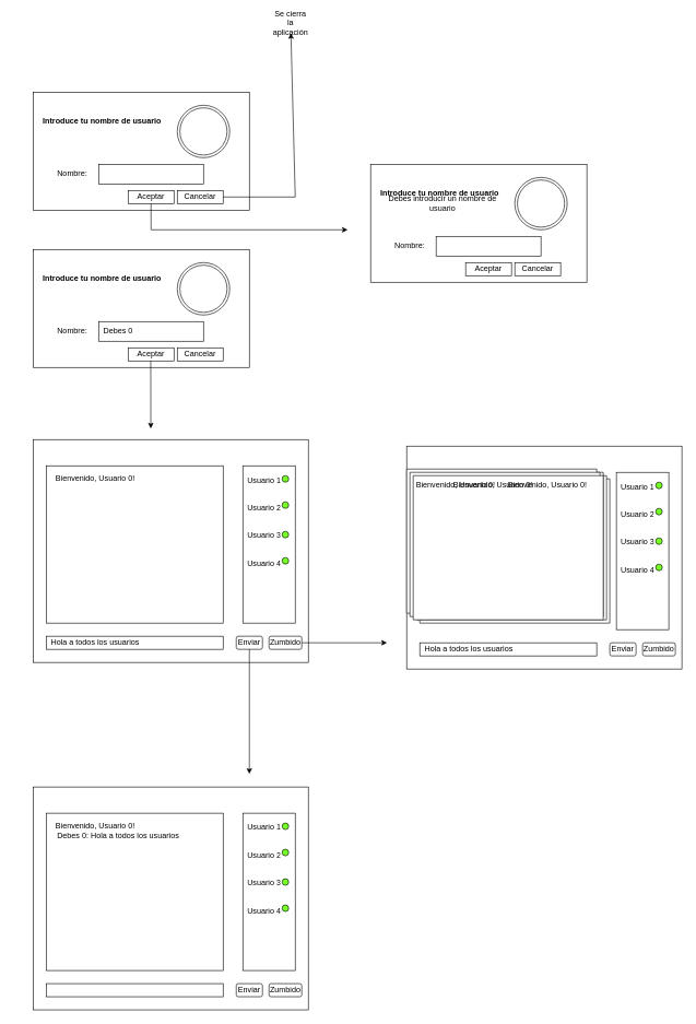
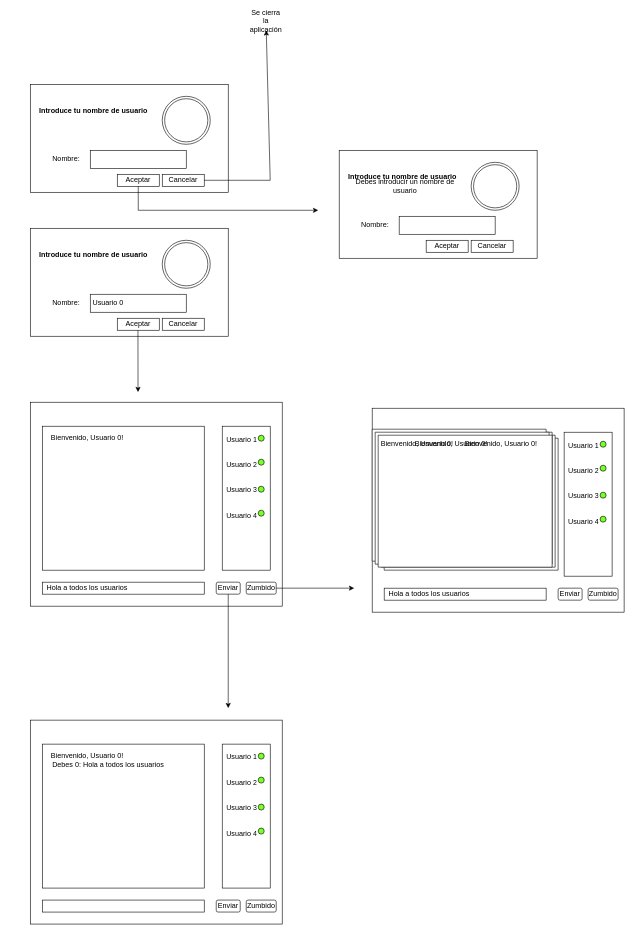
  <mxCell id="0" />
  <mxCell id="1" parent="0" />
  <mxCell id="2" value="" style="rounded=0;whiteSpace=wrap;html=1;" vertex="1" parent="1"><mxGeometry x="50" y="380" width="330" height="180" as="geometry" /></mxCell>
  <mxCell id="3" value="" style="ellipse;shape=doubleEllipse;whiteSpace=wrap;html=1;aspect=fixed;" vertex="1" parent="1"><mxGeometry x="270" y="400" width="80" height="80" as="geometry" /></mxCell>
  <mxCell id="4" value="&lt;font style=&quot;font-size: 12px;&quot;&gt;Introduce tu nombre de usuario&lt;/font&gt;" style="text;strokeColor=none;fillColor=none;html=1;fontSize=24;fontStyle=1;verticalAlign=middle;align=center;" vertex="1" parent="1"><mxGeometry x="20" y="420" width="270" as="geometry" /></mxCell>
  <mxCell id="5" value="Nombre:" style="text;html=1;align=center;verticalAlign=middle;whiteSpace=wrap;rounded=0;" vertex="1" parent="1"><mxGeometry x="80" y="490" width="60" height="30" as="geometry" /></mxCell>
  <mxCell id="6" value="" style="rounded=0;whiteSpace=wrap;html=1;" vertex="1" parent="1"><mxGeometry x="150" y="490" width="160" height="30" as="geometry" /></mxCell>
  <mxCell id="7" value="Aceptar" style="rounded=0;whiteSpace=wrap;html=1;" vertex="1" parent="1"><mxGeometry x="195" y="530" width="70" height="20" as="geometry" /></mxCell>
  <mxCell id="8" value="Cancelar" style="rounded=0;whiteSpace=wrap;html=1;" vertex="1" parent="1"><mxGeometry x="270" y="530" width="70" height="20" as="geometry" /></mxCell>
  <mxCell id="9" value="" style="rounded=0;whiteSpace=wrap;html=1;" vertex="1" parent="1"><mxGeometry x="50" y="670" width="420" height="340" as="geometry" /></mxCell>
  <mxCell id="10" value="" style="endArrow=classic;html=1;rounded=0;exitX=0.533;exitY=0.983;exitDx=0;exitDy=0;exitPerimeter=0;" edge="1" parent="1"><mxGeometry width="50" height="50" relative="1" as="geometry"><mxPoint x="229.5" y="550" as="sourcePoint" /><mxPoint x="229.61" y="653.06" as="targetPoint" /></mxGeometry></mxCell>
  <mxCell id="11" value="" style="rounded=0;whiteSpace=wrap;html=1;" vertex="1" parent="1"><mxGeometry x="370" y="710" width="80" height="240" as="geometry" /></mxCell>
  <mxCell id="12" value="" style="rounded=0;whiteSpace=wrap;html=1;" vertex="1" parent="1"><mxGeometry x="70" y="710" width="270" height="240" as="geometry" /></mxCell>
  <mxCell id="13" value="" style="rounded=0;whiteSpace=wrap;html=1;" vertex="1" parent="1"><mxGeometry x="70" y="970" width="270" height="20" as="geometry" /></mxCell>
  <mxCell id="14" value="Enviar" style="rounded=1;whiteSpace=wrap;html=1;" vertex="1" parent="1"><mxGeometry x="360" y="970" width="40" height="20" as="geometry" /></mxCell>
  <mxCell id="15" value="Zumbido" style="rounded=1;whiteSpace=wrap;html=1;" vertex="1" parent="1"><mxGeometry x="410" y="970" width="50" height="20" as="geometry" /></mxCell>
  <mxCell id="16" value="" style="shape=table;startSize=0;container=1;collapsible=0;childLayout=tableLayout;fontSize=11;fillColor=none;strokeColor=none;" vertex="1" parent="1"><mxGeometry x="370" y="710" width="80" height="170" as="geometry" /></mxCell>
  <mxCell id="17" value="" style="shape=tableRow;horizontal=0;startSize=0;swimlaneHead=0;swimlaneBody=0;strokeColor=inherit;top=0;left=0;bottom=0;right=0;collapsible=0;dropTarget=0;fillColor=none;points=[[0,0.5],[1,0.5]];portConstraint=eastwest;fontSize=16;" vertex="1" parent="16"><mxGeometry width="80" height="43" as="geometry" /></mxCell>
  <mxCell id="18" value="Usuario 1" style="shape=partialRectangle;html=1;whiteSpace=wrap;connectable=0;strokeColor=inherit;overflow=hidden;fillColor=none;top=0;left=0;bottom=0;right=0;pointerEvents=1;fontSize=12;align=left;spacingLeft=5;" vertex="1" parent="17"><mxGeometry width="80" height="43" as="geometry"><mxRectangle width="80" height="43" as="alternateBounds" /></mxGeometry></mxCell>
  <mxCell id="19" value="" style="shape=tableRow;horizontal=0;startSize=0;swimlaneHead=0;swimlaneBody=0;strokeColor=inherit;top=0;left=0;bottom=0;right=0;collapsible=0;dropTarget=0;fillColor=none;points=[[0,0.5],[1,0.5]];portConstraint=eastwest;fontSize=16;" vertex="1" parent="16"><mxGeometry y="43" width="80" height="42" as="geometry" /></mxCell>
  <mxCell id="20" value="Usuario 2" style="shape=partialRectangle;html=1;whiteSpace=wrap;connectable=0;strokeColor=inherit;overflow=hidden;fillColor=none;top=0;left=0;bottom=0;right=0;pointerEvents=1;fontSize=12;align=left;spacingLeft=5;" vertex="1" parent="19"><mxGeometry width="80" height="42" as="geometry"><mxRectangle width="80" height="42" as="alternateBounds" /></mxGeometry></mxCell>
  <mxCell id="21" value="" style="shape=tableRow;horizontal=0;startSize=0;swimlaneHead=0;swimlaneBody=0;strokeColor=inherit;top=0;left=0;bottom=0;right=0;collapsible=0;dropTarget=0;fillColor=none;points=[[0,0.5],[1,0.5]];portConstraint=eastwest;fontSize=16;" vertex="1" parent="16"><mxGeometry y="85" width="80" height="43" as="geometry" /></mxCell>
  <mxCell id="22" value="Usuario 3" style="shape=partialRectangle;html=1;whiteSpace=wrap;connectable=0;strokeColor=inherit;overflow=hidden;fillColor=none;top=0;left=0;bottom=0;right=0;pointerEvents=1;fontSize=12;align=left;spacingLeft=5;" vertex="1" parent="21"><mxGeometry width="80" height="43" as="geometry"><mxRectangle width="80" height="43" as="alternateBounds" /></mxGeometry></mxCell>
  <mxCell id="23" style="shape=tableRow;horizontal=0;startSize=0;swimlaneHead=0;swimlaneBody=0;strokeColor=inherit;top=0;left=0;bottom=0;right=0;collapsible=0;dropTarget=0;fillColor=none;points=[[0,0.5],[1,0.5]];portConstraint=eastwest;fontSize=16;" vertex="1" parent="16"><mxGeometry y="128" width="80" height="42" as="geometry" /></mxCell>
  <mxCell id="24" value="Usuario 4" style="shape=partialRectangle;html=1;whiteSpace=wrap;connectable=0;strokeColor=inherit;overflow=hidden;fillColor=none;top=0;left=0;bottom=0;right=0;pointerEvents=1;fontSize=12;align=left;spacingLeft=5;" vertex="1" parent="23"><mxGeometry width="80" height="42" as="geometry"><mxRectangle width="80" height="42" as="alternateBounds" /></mxGeometry></mxCell>
  <mxCell id="25" value="Bienvenido, Usuario 0!" style="text;html=1;align=center;verticalAlign=middle;whiteSpace=wrap;rounded=0;" vertex="1" parent="1"><mxGeometry x="60" y="720" width="170" height="20" as="geometry" /></mxCell>
  <mxCell id="26" value="" style="ellipse;whiteSpace=wrap;html=1;aspect=fixed;fillColor=light-dark(#77FF28,var(--ge-dark-color, #121212));" vertex="1" parent="1"><mxGeometry x="430" y="725" width="10" height="10" as="geometry" /></mxCell>
  <mxCell id="27" value="" style="ellipse;whiteSpace=wrap;html=1;aspect=fixed;fillColor=light-dark(#77FF28,#000000);" vertex="1" parent="1"><mxGeometry x="430" y="765" width="10" height="10" as="geometry" /></mxCell>
  <mxCell id="28" value="" style="ellipse;whiteSpace=wrap;html=1;aspect=fixed;fillColor=light-dark(#77FF28,#000000);" vertex="1" parent="1"><mxGeometry x="430" y="810" width="10" height="10" as="geometry" /></mxCell>
  <mxCell id="29" value="" style="ellipse;whiteSpace=wrap;html=1;aspect=fixed;fillColor=light-dark(#77FF28,#000000);" vertex="1" parent="1"><mxGeometry x="430" y="850" width="10" height="10" as="geometry" /></mxCell>
- <mxCell id="30" value="Debes 0" style="text;html=1;align=center;verticalAlign=middle;whiteSpace=wrap;rounded=0;" vertex="1" parent="1"><mxGeometry x="150" y="490" width="60" height="30" as="geometry" /></mxCell>
+ <mxCell id="30" value="Usuario 0" style="text;html=1;align=center;verticalAlign=middle;whiteSpace=wrap;rounded=0;" vertex="1" parent="1"><mxGeometry x="150" y="490" width="60" height="30" as="geometry" /></mxCell>
  <mxCell id="31" value="Hola a todos los usuarios" style="text;html=1;align=center;verticalAlign=middle;whiteSpace=wrap;rounded=0;" vertex="1" parent="1"><mxGeometry x="60" y="975" width="170" height="10" as="geometry" /></mxCell>
  <mxCell id="32" value="" style="rounded=0;whiteSpace=wrap;html=1;" vertex="1" parent="1"><mxGeometry x="50" y="1200" width="420" height="340" as="geometry" /></mxCell>
  <mxCell id="33" value="" style="rounded=0;whiteSpace=wrap;html=1;" vertex="1" parent="1"><mxGeometry x="370" y="1240" width="80" height="240" as="geometry" /></mxCell>
  <mxCell id="34" value="" style="rounded=0;whiteSpace=wrap;html=1;" vertex="1" parent="1"><mxGeometry x="70" y="1240" width="270" height="240" as="geometry" /></mxCell>
  <mxCell id="35" value="" style="rounded=0;whiteSpace=wrap;html=1;" vertex="1" parent="1"><mxGeometry x="70" y="1500" width="270" height="20" as="geometry" /></mxCell>
  <mxCell id="36" value="Enviar" style="rounded=1;whiteSpace=wrap;html=1;" vertex="1" parent="1"><mxGeometry x="360" y="1500" width="40" height="20" as="geometry" /></mxCell>
  <mxCell id="37" value="Zumbido" style="rounded=1;whiteSpace=wrap;html=1;" vertex="1" parent="1"><mxGeometry x="410" y="1500" width="50" height="20" as="geometry" /></mxCell>
  <mxCell id="38" value="" style="shape=table;startSize=0;container=1;collapsible=0;childLayout=tableLayout;fontSize=11;fillColor=none;strokeColor=none;" vertex="1" parent="1"><mxGeometry x="370" y="1240" width="80" height="170" as="geometry" /></mxCell>
  <mxCell id="39" value="" style="shape=tableRow;horizontal=0;startSize=0;swimlaneHead=0;swimlaneBody=0;strokeColor=inherit;top=0;left=0;bottom=0;right=0;collapsible=0;dropTarget=0;fillColor=none;points=[[0,0.5],[1,0.5]];portConstraint=eastwest;fontSize=16;" vertex="1" parent="38"><mxGeometry width="80" height="43" as="geometry" /></mxCell>
  <mxCell id="40" value="Usuario 1" style="shape=partialRectangle;html=1;whiteSpace=wrap;connectable=0;strokeColor=inherit;overflow=hidden;fillColor=none;top=0;left=0;bottom=0;right=0;pointerEvents=1;fontSize=12;align=left;spacingLeft=5;" vertex="1" parent="39"><mxGeometry width="80" height="43" as="geometry"><mxRectangle width="80" height="43" as="alternateBounds" /></mxGeometry></mxCell>
  <mxCell id="41" value="" style="shape=tableRow;horizontal=0;startSize=0;swimlaneHead=0;swimlaneBody=0;strokeColor=inherit;top=0;left=0;bottom=0;right=0;collapsible=0;dropTarget=0;fillColor=none;points=[[0,0.5],[1,0.5]];portConstraint=eastwest;fontSize=16;" vertex="1" parent="38"><mxGeometry y="43" width="80" height="42" as="geometry" /></mxCell>
  <mxCell id="42" value="Usuario 2" style="shape=partialRectangle;html=1;whiteSpace=wrap;connectable=0;strokeColor=inherit;overflow=hidden;fillColor=none;top=0;left=0;bottom=0;right=0;pointerEvents=1;fontSize=12;align=left;spacingLeft=5;" vertex="1" parent="41"><mxGeometry width="80" height="42" as="geometry"><mxRectangle width="80" height="42" as="alternateBounds" /></mxGeometry></mxCell>
  <mxCell id="43" value="" style="shape=tableRow;horizontal=0;startSize=0;swimlaneHead=0;swimlaneBody=0;strokeColor=inherit;top=0;left=0;bottom=0;right=0;collapsible=0;dropTarget=0;fillColor=none;points=[[0,0.5],[1,0.5]];portConstraint=eastwest;fontSize=16;" vertex="1" parent="38"><mxGeometry y="85" width="80" height="43" as="geometry" /></mxCell>
  <mxCell id="44" value="Usuario 3" style="shape=partialRectangle;html=1;whiteSpace=wrap;connectable=0;strokeColor=inherit;overflow=hidden;fillColor=none;top=0;left=0;bottom=0;right=0;pointerEvents=1;fontSize=12;align=left;spacingLeft=5;" vertex="1" parent="43"><mxGeometry width="80" height="43" as="geometry"><mxRectangle width="80" height="43" as="alternateBounds" /></mxGeometry></mxCell>
  <mxCell id="45" style="shape=tableRow;horizontal=0;startSize=0;swimlaneHead=0;swimlaneBody=0;strokeColor=inherit;top=0;left=0;bottom=0;right=0;collapsible=0;dropTarget=0;fillColor=none;points=[[0,0.5],[1,0.5]];portConstraint=eastwest;fontSize=16;" vertex="1" parent="38"><mxGeometry y="128" width="80" height="42" as="geometry" /></mxCell>
  <mxCell id="46" value="Usuario 4" style="shape=partialRectangle;html=1;whiteSpace=wrap;connectable=0;strokeColor=inherit;overflow=hidden;fillColor=none;top=0;left=0;bottom=0;right=0;pointerEvents=1;fontSize=12;align=left;spacingLeft=5;" vertex="1" parent="45"><mxGeometry width="80" height="42" as="geometry"><mxRectangle width="80" height="42" as="alternateBounds" /></mxGeometry></mxCell>
  <mxCell id="47" value="Bienvenido, Usuario 0!" style="text;html=1;align=center;verticalAlign=middle;whiteSpace=wrap;rounded=0;" vertex="1" parent="1"><mxGeometry x="60" y="1250" width="170" height="20" as="geometry" /></mxCell>
  <mxCell id="48" value="" style="ellipse;whiteSpace=wrap;html=1;aspect=fixed;fillColor=light-dark(#77FF28,var(--ge-dark-color, #121212));" vertex="1" parent="1"><mxGeometry x="430" y="1255" width="10" height="10" as="geometry" /></mxCell>
  <mxCell id="49" value="" style="ellipse;whiteSpace=wrap;html=1;aspect=fixed;fillColor=light-dark(#77FF28,#000000);" vertex="1" parent="1"><mxGeometry x="430" y="1295" width="10" height="10" as="geometry" /></mxCell>
  <mxCell id="50" value="" style="ellipse;whiteSpace=wrap;html=1;aspect=fixed;fillColor=light-dark(#77FF28,#000000);" vertex="1" parent="1"><mxGeometry x="430" y="1340" width="10" height="10" as="geometry" /></mxCell>
  <mxCell id="51" value="" style="ellipse;whiteSpace=wrap;html=1;aspect=fixed;fillColor=light-dark(#77FF28,#000000);" vertex="1" parent="1"><mxGeometry x="430" y="1380" width="10" height="10" as="geometry" /></mxCell>
  <mxCell id="52" value="Debes 0: Hola a todos los usuarios" style="text;html=1;align=center;verticalAlign=middle;whiteSpace=wrap;rounded=0;" vertex="1" parent="1"><mxGeometry x="80" y="1270" width="200" height="10" as="geometry" /></mxCell>
  <mxCell id="53" value="" style="endArrow=classic;html=1;rounded=0;" edge="1" parent="1" source="14"><mxGeometry width="50" height="50" relative="1" as="geometry"><mxPoint x="320" y="1140" as="sourcePoint" /><mxPoint x="380" y="1180" as="targetPoint" /></mxGeometry></mxCell>
  <mxCell id="54" value="" style="endArrow=classic;html=1;rounded=0;exitX=1;exitY=0.5;exitDx=0;exitDy=0;" edge="1" parent="1" source="15"><mxGeometry width="50" height="50" relative="1" as="geometry"><mxPoint x="480" y="985" as="sourcePoint" /><mxPoint x="590" y="980" as="targetPoint" /></mxGeometry></mxCell>
  <mxCell id="55" value="" style="rounded=0;whiteSpace=wrap;html=1;" vertex="1" parent="1"><mxGeometry x="620" y="680" width="420" height="340" as="geometry" /></mxCell>
  <mxCell id="56" value="" style="rounded=0;whiteSpace=wrap;html=1;" vertex="1" parent="1"><mxGeometry x="940" y="720" width="80" height="240" as="geometry" /></mxCell>
  <mxCell id="57" value="" style="rounded=0;whiteSpace=wrap;html=1;" vertex="1" parent="1"><mxGeometry x="640" y="980" width="270" height="20" as="geometry" /></mxCell>
  <mxCell id="58" value="Enviar" style="rounded=1;whiteSpace=wrap;html=1;" vertex="1" parent="1"><mxGeometry x="930" y="980" width="40" height="20" as="geometry" /></mxCell>
  <mxCell id="59" value="Zumbido" style="rounded=1;whiteSpace=wrap;html=1;" vertex="1" parent="1"><mxGeometry x="980" y="980" width="50" height="20" as="geometry" /></mxCell>
  <mxCell id="60" value="" style="shape=table;startSize=0;container=1;collapsible=0;childLayout=tableLayout;fontSize=11;fillColor=none;strokeColor=none;" vertex="1" parent="1"><mxGeometry x="940" y="720" width="80" height="170" as="geometry" /></mxCell>
  <mxCell id="61" value="" style="shape=tableRow;horizontal=0;startSize=0;swimlaneHead=0;swimlaneBody=0;strokeColor=inherit;top=0;left=0;bottom=0;right=0;collapsible=0;dropTarget=0;fillColor=none;points=[[0,0.5],[1,0.5]];portConstraint=eastwest;fontSize=16;" vertex="1" parent="60"><mxGeometry width="80" height="43" as="geometry" /></mxCell>
  <mxCell id="62" value="Usuario 1" style="shape=partialRectangle;html=1;whiteSpace=wrap;connectable=0;strokeColor=inherit;overflow=hidden;fillColor=none;top=0;left=0;bottom=0;right=0;pointerEvents=1;fontSize=12;align=left;spacingLeft=5;" vertex="1" parent="61"><mxGeometry width="80" height="43" as="geometry"><mxRectangle width="80" height="43" as="alternateBounds" /></mxGeometry></mxCell>
  <mxCell id="63" value="" style="shape=tableRow;horizontal=0;startSize=0;swimlaneHead=0;swimlaneBody=0;strokeColor=inherit;top=0;left=0;bottom=0;right=0;collapsible=0;dropTarget=0;fillColor=none;points=[[0,0.5],[1,0.5]];portConstraint=eastwest;fontSize=16;" vertex="1" parent="60"><mxGeometry y="43" width="80" height="42" as="geometry" /></mxCell>
  <mxCell id="64" value="Usuario 2" style="shape=partialRectangle;html=1;whiteSpace=wrap;connectable=0;strokeColor=inherit;overflow=hidden;fillColor=none;top=0;left=0;bottom=0;right=0;pointerEvents=1;fontSize=12;align=left;spacingLeft=5;" vertex="1" parent="63"><mxGeometry width="80" height="42" as="geometry"><mxRectangle width="80" height="42" as="alternateBounds" /></mxGeometry></mxCell>
  <mxCell id="65" value="" style="shape=tableRow;horizontal=0;startSize=0;swimlaneHead=0;swimlaneBody=0;strokeColor=inherit;top=0;left=0;bottom=0;right=0;collapsible=0;dropTarget=0;fillColor=none;points=[[0,0.5],[1,0.5]];portConstraint=eastwest;fontSize=16;" vertex="1" parent="60"><mxGeometry y="85" width="80" height="43" as="geometry" /></mxCell>
  <mxCell id="66" value="Usuario 3" style="shape=partialRectangle;html=1;whiteSpace=wrap;connectable=0;strokeColor=inherit;overflow=hidden;fillColor=none;top=0;left=0;bottom=0;right=0;pointerEvents=1;fontSize=12;align=left;spacingLeft=5;" vertex="1" parent="65"><mxGeometry width="80" height="43" as="geometry"><mxRectangle width="80" height="43" as="alternateBounds" /></mxGeometry></mxCell>
  <mxCell id="67" style="shape=tableRow;horizontal=0;startSize=0;swimlaneHead=0;swimlaneBody=0;strokeColor=inherit;top=0;left=0;bottom=0;right=0;collapsible=0;dropTarget=0;fillColor=none;points=[[0,0.5],[1,0.5]];portConstraint=eastwest;fontSize=16;" vertex="1" parent="60"><mxGeometry y="128" width="80" height="42" as="geometry" /></mxCell>
  <mxCell id="68" value="Usuario 4" style="shape=partialRectangle;html=1;whiteSpace=wrap;connectable=0;strokeColor=inherit;overflow=hidden;fillColor=none;top=0;left=0;bottom=0;right=0;pointerEvents=1;fontSize=12;align=left;spacingLeft=5;" vertex="1" parent="67"><mxGeometry width="80" height="42" as="geometry"><mxRectangle width="80" height="42" as="alternateBounds" /></mxGeometry></mxCell>
  <mxCell id="69" value="Hola a todos los usuarios" style="text;html=1;align=center;verticalAlign=middle;whiteSpace=wrap;rounded=0;" vertex="1" parent="1"><mxGeometry x="630" y="985" width="170" height="10" as="geometry" /></mxCell>
  <mxCell id="70" value="" style="verticalLabelPosition=bottom;verticalAlign=top;html=1;shape=mxgraph.basic.layered_rect;dx=10;outlineConnect=0;whiteSpace=wrap;" vertex="1" parent="1"><mxGeometry x="630" y="720" width="300" height="230" as="geometry" /></mxCell>
  <mxCell id="71" value="" style="verticalLabelPosition=bottom;verticalAlign=top;html=1;shape=mxgraph.basic.layered_rect;dx=10;outlineConnect=0;whiteSpace=wrap;rotation=-180;" vertex="1" parent="1"><mxGeometry x="620" y="715" width="300" height="230" as="geometry" /></mxCell>
  <mxCell id="72" value="Bienvenido, Usuario 0!" style="text;html=1;align=center;verticalAlign=middle;whiteSpace=wrap;rounded=0;" vertex="1" parent="1"><mxGeometry x="667" y="730" width="170" height="20" as="geometry" /></mxCell>
  <mxCell id="73" value="Bienvenido, Usuario 0!" style="text;html=1;align=center;verticalAlign=middle;whiteSpace=wrap;rounded=0;" vertex="1" parent="1"><mxGeometry x="610" y="730" width="170" height="20" as="geometry" /></mxCell>
  <mxCell id="74" value="Bienvenido, Usuario 0!" style="text;html=1;align=center;verticalAlign=middle;whiteSpace=wrap;rounded=0;" vertex="1" parent="1"><mxGeometry x="750" y="730" width="170" height="20" as="geometry" /></mxCell>
  <mxCell id="75" value="" style="ellipse;whiteSpace=wrap;html=1;aspect=fixed;fillColor=light-dark(#77FF28,var(--ge-dark-color, #121212));" vertex="1" parent="1"><mxGeometry x="1000" y="735" width="10" height="10" as="geometry" /></mxCell>
  <mxCell id="76" value="" style="ellipse;whiteSpace=wrap;html=1;aspect=fixed;fillColor=light-dark(#77FF28,#000000);" vertex="1" parent="1"><mxGeometry x="1000" y="775" width="10" height="10" as="geometry" /></mxCell>
  <mxCell id="77" value="" style="ellipse;whiteSpace=wrap;html=1;aspect=fixed;fillColor=light-dark(#77FF28,#000000);" vertex="1" parent="1"><mxGeometry x="1000" y="820" width="10" height="10" as="geometry" /></mxCell>
  <mxCell id="78" value="" style="ellipse;whiteSpace=wrap;html=1;aspect=fixed;fillColor=light-dark(#77FF28,#000000);" vertex="1" parent="1"><mxGeometry x="1000" y="860" width="10" height="10" as="geometry" /></mxCell>
  <mxCell id="79" value="" style="rounded=0;whiteSpace=wrap;html=1;" vertex="1" parent="1"><mxGeometry x="50" y="140" width="330" height="180" as="geometry" /></mxCell>
  <mxCell id="80" value="" style="ellipse;shape=doubleEllipse;whiteSpace=wrap;html=1;aspect=fixed;" vertex="1" parent="1"><mxGeometry x="270" y="160" width="80" height="80" as="geometry" /></mxCell>
  <mxCell id="81" value="&lt;font style=&quot;font-size: 12px;&quot;&gt;Introduce tu nombre de usuario&lt;/font&gt;" style="text;strokeColor=none;fillColor=none;html=1;fontSize=24;fontStyle=1;verticalAlign=middle;align=center;" vertex="1" parent="1"><mxGeometry x="20" y="180" width="270" as="geometry" /></mxCell>
  <mxCell id="82" value="Nombre:" style="text;html=1;align=center;verticalAlign=middle;whiteSpace=wrap;rounded=0;" vertex="1" parent="1"><mxGeometry x="80" y="250" width="60" height="30" as="geometry" /></mxCell>
  <mxCell id="83" value="" style="rounded=0;whiteSpace=wrap;html=1;" vertex="1" parent="1"><mxGeometry x="150" y="250" width="160" height="30" as="geometry" /></mxCell>
  <mxCell id="84" value="Cancelar" style="rounded=0;whiteSpace=wrap;html=1;" vertex="1" parent="1"><mxGeometry x="270" y="290" width="70" height="20" as="geometry" /></mxCell>
  <mxCell id="85" value="Aceptar" style="rounded=0;whiteSpace=wrap;html=1;" vertex="1" parent="1"><mxGeometry x="195" y="290" width="70" height="20" as="geometry" /></mxCell>
  <mxCell id="86" value="" style="endArrow=classic;html=1;rounded=0;exitX=0.5;exitY=1;exitDx=0;exitDy=0;" edge="1" parent="1" source="85"><mxGeometry width="50" height="50" relative="1" as="geometry"><mxPoint x="340" y="380" as="sourcePoint" /><mxPoint x="530" y="350" as="targetPoint" /><Array as="points"><mxPoint x="230" y="350" /></Array></mxGeometry></mxCell>
  <mxCell id="87" value="" style="rounded=0;whiteSpace=wrap;html=1;" vertex="1" parent="1"><mxGeometry x="565" y="250" width="330" height="180" as="geometry" /></mxCell>
  <mxCell id="88" value="" style="ellipse;shape=doubleEllipse;whiteSpace=wrap;html=1;aspect=fixed;" vertex="1" parent="1"><mxGeometry x="785" y="270" width="80" height="80" as="geometry" /></mxCell>
  <mxCell id="89" value="&lt;font style=&quot;font-size: 12px;&quot;&gt;Introduce tu nombre de usuario&lt;/font&gt;" style="text;strokeColor=none;fillColor=none;html=1;fontSize=24;fontStyle=1;verticalAlign=middle;align=center;" vertex="1" parent="1"><mxGeometry x="535" y="290" width="270" as="geometry" /></mxCell>
  <mxCell id="90" value="Nombre:" style="text;html=1;align=center;verticalAlign=middle;whiteSpace=wrap;rounded=0;" vertex="1" parent="1"><mxGeometry x="595" y="360" width="60" height="30" as="geometry" /></mxCell>
  <mxCell id="91" value="" style="rounded=0;whiteSpace=wrap;html=1;" vertex="1" parent="1"><mxGeometry x="665" y="360" width="160" height="30" as="geometry" /></mxCell>
  <mxCell id="92" value="Cancelar" style="rounded=0;whiteSpace=wrap;html=1;" vertex="1" parent="1"><mxGeometry x="785" y="400" width="70" height="20" as="geometry" /></mxCell>
  <mxCell id="93" value="Aceptar" style="rounded=0;whiteSpace=wrap;html=1;" vertex="1" parent="1"><mxGeometry x="710" y="400" width="70" height="20" as="geometry" /></mxCell>
  <mxCell id="94" value="Debes introducir un nombre de usuario" style="text;html=1;align=center;verticalAlign=middle;whiteSpace=wrap;rounded=0;" vertex="1" parent="1"><mxGeometry x="580" y="300" width="190" height="20" as="geometry" /></mxCell>
  <mxCell id="95" value="" style="endArrow=classic;html=1;rounded=0;exitX=1;exitY=0.5;exitDx=0;exitDy=0;" edge="1" parent="1" source="84" target="96"><mxGeometry width="50" height="50" relative="1" as="geometry"><mxPoint x="450" y="130" as="sourcePoint" /><mxPoint x="450" y="60" as="targetPoint" /><Array as="points"><mxPoint x="450" y="300" /></Array></mxGeometry></mxCell>
  <mxCell id="96" value="Se cierra la aplicación" style="text;html=1;align=center;verticalAlign=middle;whiteSpace=wrap;rounded=0;" vertex="1" parent="1"><mxGeometry x="413" y="20" width="60" height="30" as="geometry" /></mxCell>
